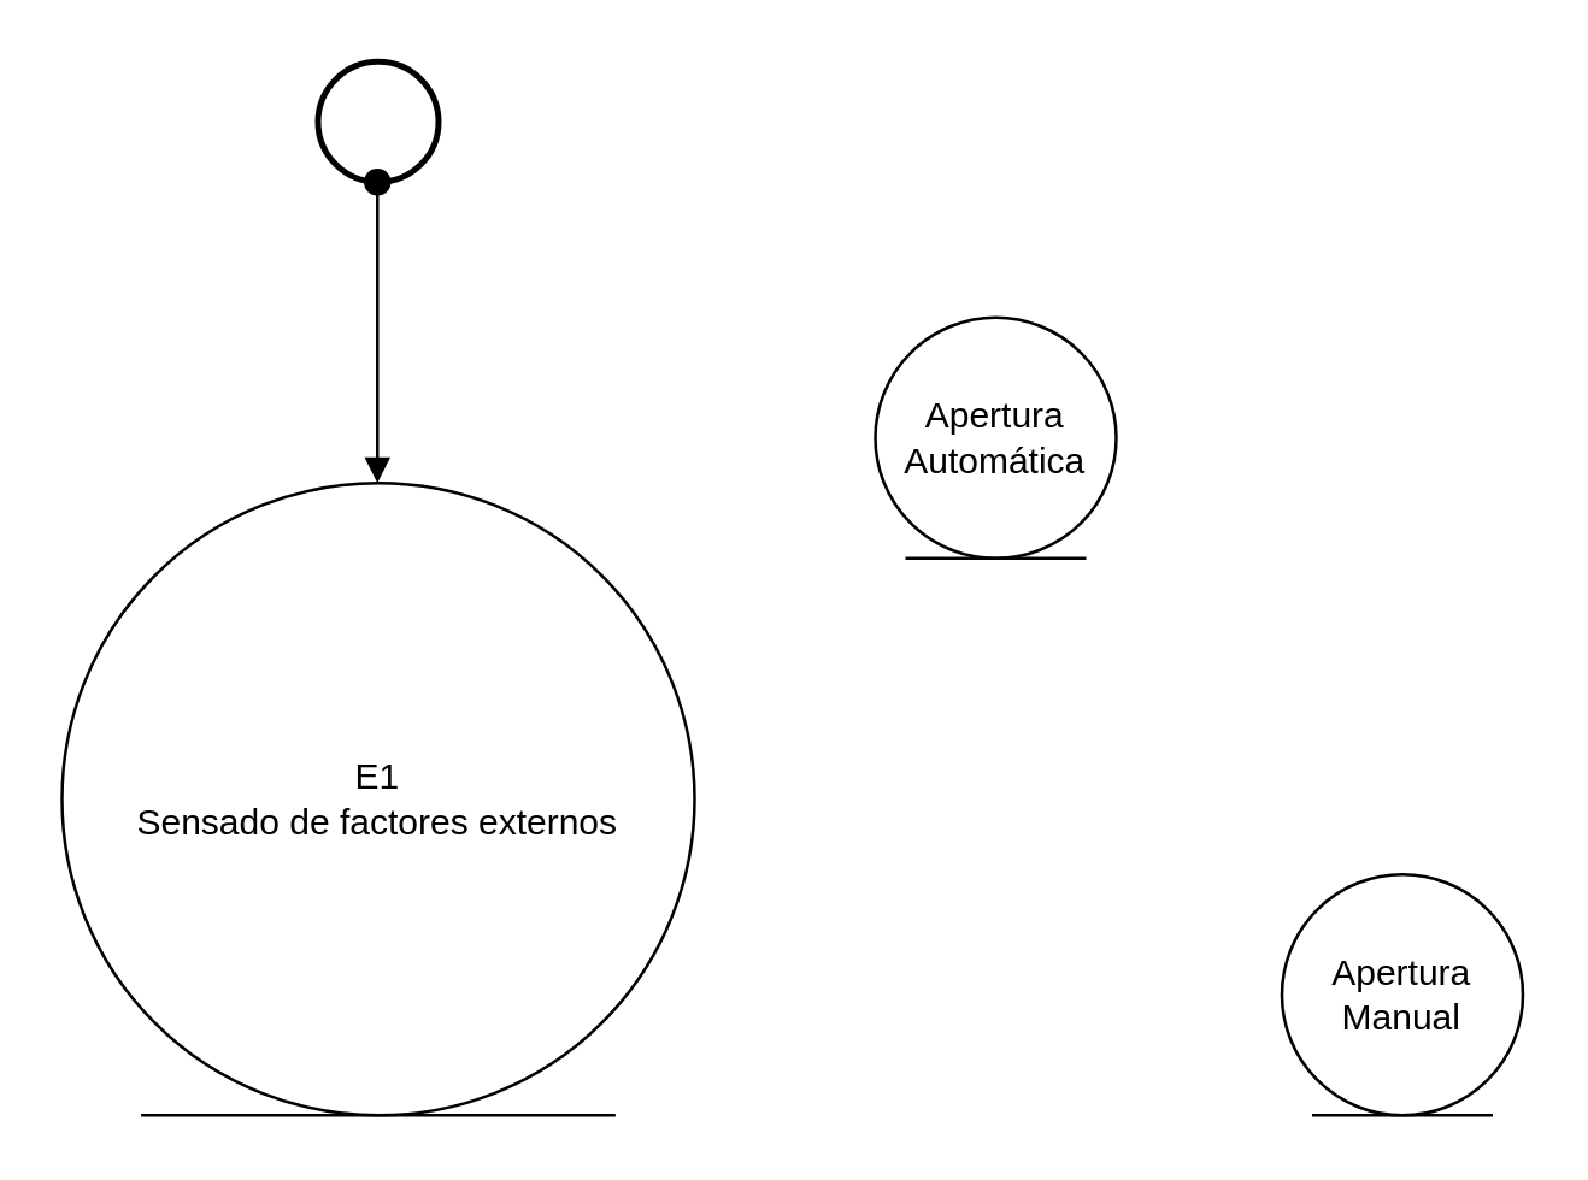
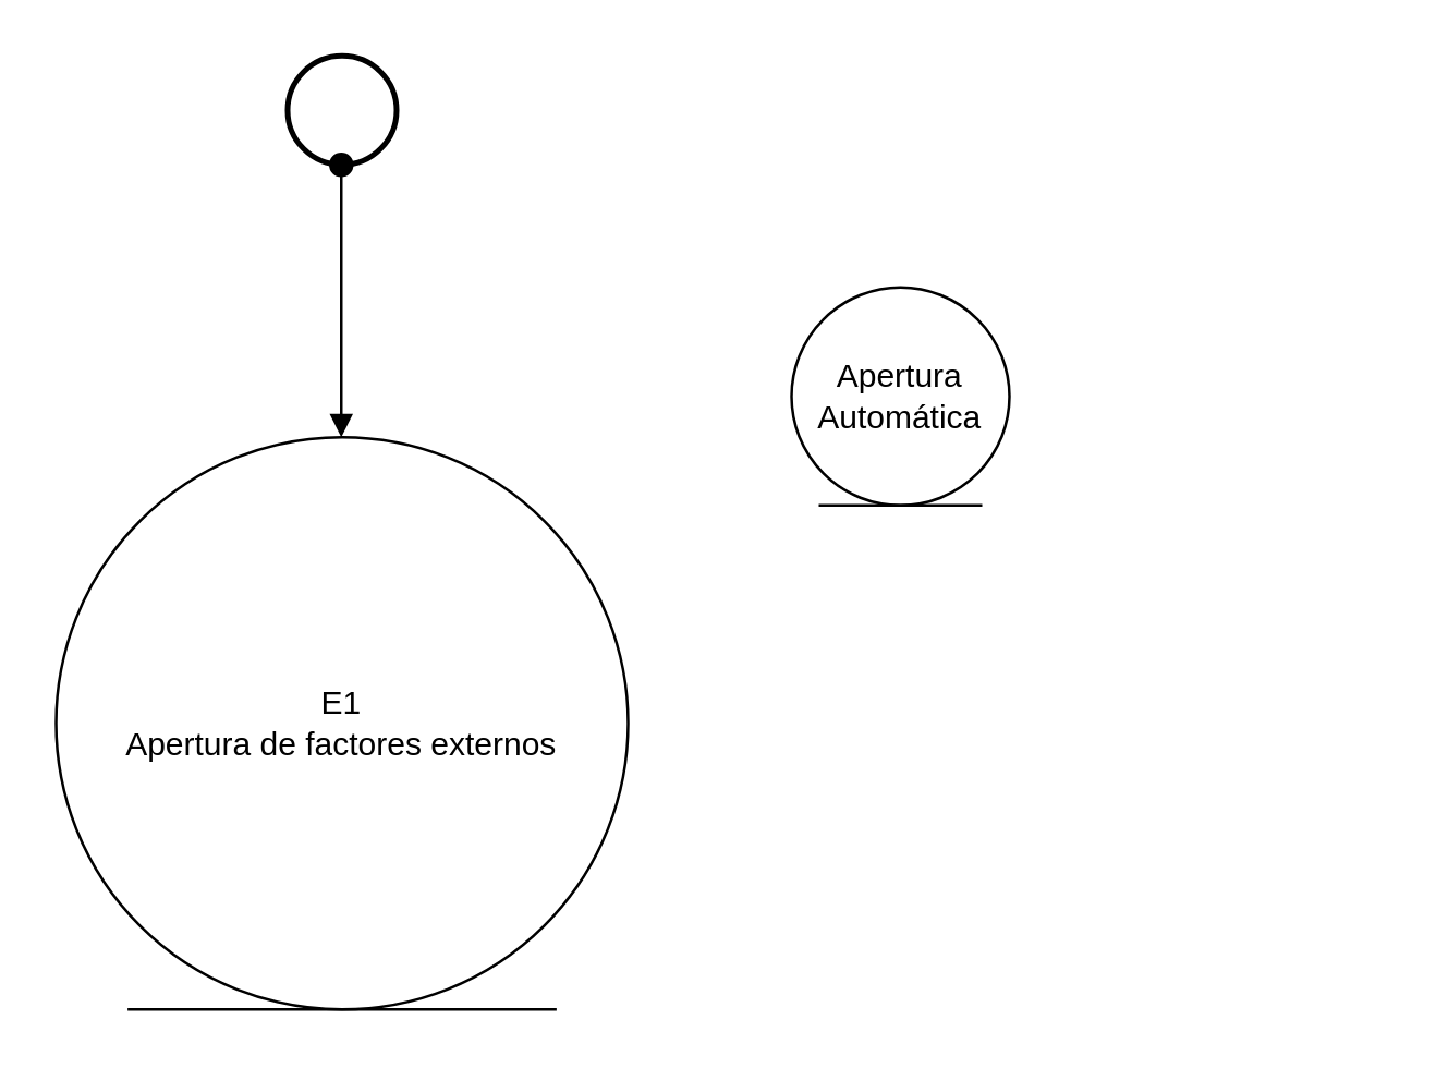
  <mxCell id="0" />
  <mxCell id="1" parent="0" />
  <mxCell id="2" value="" style="strokeWidth=2;html=1;shape=mxgraph.flowchart.start_2;whiteSpace=wrap;" vertex="1" parent="1"><mxGeometry x="105" y="20" width="40" height="40" as="geometry" /></mxCell>
- <mxCell id="3" value="E1&lt;br&gt;Sensado de factores externos" style="ellipse;shape=umlEntity;whiteSpace=wrap;html=1;" vertex="1" parent="1"><mxGeometry x="20" y="160" width="210" height="210" as="geometry" /></mxCell>
+ <mxCell id="3" value="E1&lt;br&gt;Apertura de factores externos" style="ellipse;shape=umlEntity;whiteSpace=wrap;html=1;" vertex="1" parent="1"><mxGeometry x="20" y="160" width="210" height="210" as="geometry" /></mxCell>
  <mxCell id="4" value="" style="html=1;verticalAlign=bottom;startArrow=oval;startFill=1;endArrow=block;startSize=8;curved=0;rounded=0;exitX=0.5;exitY=1;exitDx=0;exitDy=0;exitPerimeter=0;" edge="1" parent="1"><mxGeometry width="60" relative="1" as="geometry"><mxPoint x="124.7" y="60" as="sourcePoint" /><mxPoint x="124.7" y="160" as="targetPoint" /></mxGeometry></mxCell>
  <mxCell id="5" value="Apertura&lt;br&gt;Automática" style="ellipse;shape=umlEntity;whiteSpace=wrap;html=1;" vertex="1" parent="1"><mxGeometry x="290" y="105" width="80" height="80" as="geometry" /></mxCell>
- <mxCell id="6" value="Apertura Manual" style="ellipse;shape=umlEntity;whiteSpace=wrap;html=1;" vertex="1" parent="1"><mxGeometry x="425" y="290" width="80" height="80" as="geometry" /></mxCell>
